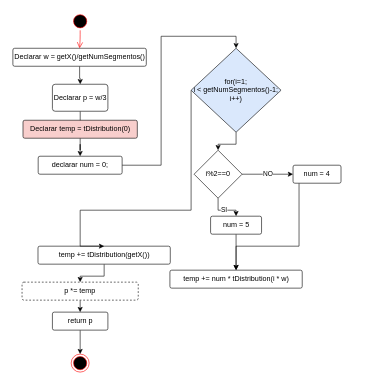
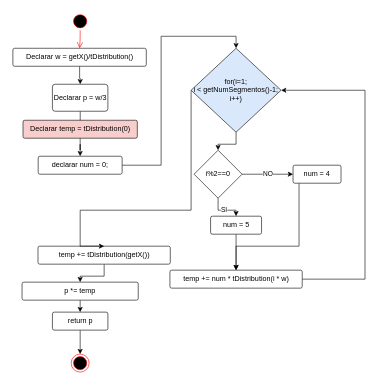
  <mxCell id="0" />
  <mxCell id="1" parent="0" />
  <mxCell id="2" value="" style="ellipse;html=1;shape=endState;fillColor=#000000;strokeColor=#ff0000;" parent="1" vertex="1"><mxGeometry x="118" y="590" width="30" height="30" as="geometry" /></mxCell>
  <mxCell id="3" value="" style="ellipse;html=1;shape=startState;fillColor=#000000;strokeColor=#ff0000;" parent="1" vertex="1"><mxGeometry x="118" width="30" height="30" as="geometry" y="20" /></mxCell>
  <mxCell id="4" value="" style="edgeStyle=orthogonalEdgeStyle;html=1;verticalAlign=bottom;endArrow=open;endSize=8;strokeColor=#ff0000;entryX=0.5;entryY=0;entryDx=0;entryDy=0;" parent="1" source="3" target="6" edge="1"><mxGeometry relative="1" as="geometry"><mxPoint x="133" y="110" as="targetPoint" /></mxGeometry></mxCell>
  <mxCell id="5" style="edgeStyle=orthogonalEdgeStyle;rounded=0;orthogonalLoop=1;jettySize=auto;html=1;" parent="1" source="6" target="9" edge="1"><mxGeometry relative="1" as="geometry" /></mxCell>
- <mxCell id="6" value="Declarar w = getX()/getNumSegmentos()" style="rounded=1;arcSize=10;whiteSpace=wrap;html=1;align=center;" parent="1" vertex="1"><mxGeometry x="20.81" y="80" width="222.5" height="30" as="geometry" /></mxCell>
+ <mxCell id="6" value="Declarar w = getX()/tDistribution()" style="rounded=1;arcSize=10;whiteSpace=wrap;html=1;align=center;" parent="1" vertex="1"><mxGeometry x="20.81" y="80" width="222.5" height="30" as="geometry" /></mxCell>
  <mxCell id="7" style="edgeStyle=orthogonalEdgeStyle;rounded=0;orthogonalLoop=1;jettySize=auto;html=1;exitX=0.5;exitY=1;exitDx=0;exitDy=0;" parent="1" source="12" target="2" edge="1"><mxGeometry relative="1" as="geometry"><mxPoint x="225.38" y="565" as="sourcePoint" /></mxGeometry></mxCell>
  <mxCell id="8" style="edgeStyle=orthogonalEdgeStyle;rounded=0;orthogonalLoop=1;jettySize=auto;html=1;entryX=0.5;entryY=0;entryDx=0;entryDy=0;" parent="1" source="9" target="11" edge="1"><mxGeometry relative="1" as="geometry" /></mxCell>
  <mxCell id="9" value="Declarar p = w/3" style="rounded=1;arcSize=10;whiteSpace=wrap;html=1;align=center;" parent="1" vertex="1"><mxGeometry x="86.75" y="140" width="92.5" height="45" as="geometry" /></mxCell>
  <mxCell id="10" style="edgeStyle=orthogonalEdgeStyle;rounded=0;orthogonalLoop=1;jettySize=auto;html=1;" parent="1" source="11" target="14" edge="1"><mxGeometry relative="1" as="geometry" /></mxCell>
  <mxCell id="11" value="Declarar temp = tDistribution(0)" style="rounded=1;arcSize=10;whiteSpace=wrap;html=1;align=center;fillColor=#f8cecc;" parent="1" vertex="1"><mxGeometry x="37.69" y="200" width="190.63" height="30" as="geometry" /></mxCell>
  <mxCell id="12" value="return p" style="rounded=1;arcSize=10;whiteSpace=wrap;html=1;align=center;" parent="1" vertex="1"><mxGeometry x="86.75" y="520" width="92.5" height="30" as="geometry" /></mxCell>
  <mxCell id="13" style="edgeStyle=orthogonalEdgeStyle;rounded=0;orthogonalLoop=1;jettySize=auto;html=1;entryX=0.5;entryY=0;entryDx=0;entryDy=0;" parent="1" source="14" target="21" edge="1"><mxGeometry relative="1" as="geometry"><Array as="points"><mxPoint x="268" y="275" /><mxPoint x="268" y="60" /><mxPoint x="393" y="60" /></Array></mxGeometry></mxCell>
  <mxCell id="14" value="declarar num = 0;" style="rounded=1;arcSize=10;whiteSpace=wrap;html=1;align=center;" parent="1" vertex="1"><mxGeometry x="63" y="260" width="140" height="30" as="geometry" /></mxCell>
  <mxCell id="15" style="edgeStyle=orthogonalEdgeStyle;rounded=0;orthogonalLoop=1;jettySize=auto;html=1;" parent="1" source="16" target="18" edge="1"><mxGeometry relative="1" as="geometry" /></mxCell>
  <mxCell id="16" value="temp += tDistribution(getX())" style="rounded=1;arcSize=10;whiteSpace=wrap;html=1;align=center;" parent="1" vertex="1"><mxGeometry x="62.68" y="410" width="220.63" height="30" as="geometry" /></mxCell>
  <mxCell id="17" style="edgeStyle=orthogonalEdgeStyle;rounded=0;orthogonalLoop=1;jettySize=auto;html=1;" parent="1" source="18" target="12" edge="1"><mxGeometry relative="1" as="geometry" /></mxCell>
- <mxCell id="18" value="p *= temp" style="rounded=1;arcSize=10;whiteSpace=wrap;html=1;align=center;dashed=1;" parent="1" vertex="1"><mxGeometry x="36.12" y="470" width="193.75" height="30" as="geometry" /></mxCell>
+ <mxCell id="18" value="p *= temp" style="rounded=1;arcSize=10;whiteSpace=wrap;html=1;align=center;" parent="1" vertex="1"><mxGeometry x="36.12" y="470" width="193.75" height="30" as="geometry" /></mxCell>
  <mxCell id="19" style="edgeStyle=orthogonalEdgeStyle;rounded=0;orthogonalLoop=1;jettySize=auto;html=1;entryX=0.5;entryY=0;entryDx=0;entryDy=0;" parent="1" source="21" target="24" edge="1"><mxGeometry relative="1" as="geometry" /></mxCell>
  <mxCell id="20" style="edgeStyle=orthogonalEdgeStyle;rounded=0;orthogonalLoop=1;jettySize=auto;html=1;entryX=0.5;entryY=0;entryDx=0;entryDy=0;" parent="1" source="21" target="16" edge="1"><mxGeometry relative="1" as="geometry"><Array as="points"><mxPoint x="318" y="350" /><mxPoint x="133" y="350" /></Array></mxGeometry></mxCell>
  <mxCell id="21" value="for(i=1;&lt;br&gt;i &amp;lt; getNumSegmentos()-1;&lt;br&gt;i++)" style="rhombus;whiteSpace=wrap;html=1;fillColor=#dae8fc;" parent="1" vertex="1"><mxGeometry x="318" y="80" width="150" height="140" as="geometry" /></mxCell>
  <mxCell id="22" value="SI" style="edgeStyle=orthogonalEdgeStyle;rounded=0;orthogonalLoop=1;jettySize=auto;html=1;" parent="1" source="24" target="28" edge="1"><mxGeometry relative="1" as="geometry" /></mxCell>
  <mxCell id="23" value="NO" style="edgeStyle=orthogonalEdgeStyle;rounded=0;orthogonalLoop=1;jettySize=auto;html=1;entryX=0;entryY=0.5;entryDx=0;entryDy=0;" parent="1" source="24" target="30" edge="1"><mxGeometry relative="1" as="geometry" /></mxCell>
  <mxCell id="24" value="i%2==0" style="rhombus;whiteSpace=wrap;html=1;" parent="1" vertex="1"><mxGeometry x="323" y="250" width="80" height="80" as="geometry" /></mxCell>
+ <mxCell id="25" style="edgeStyle=orthogonalEdgeStyle;rounded=0;orthogonalLoop=1;jettySize=auto;html=1;entryX=1;entryY=0.5;entryDx=0;entryDy=0;exitX=1;exitY=0.5;exitDx=0;exitDy=0;" parent="1" source="26" target="21" edge="1"><mxGeometry relative="1" as="geometry"><mxPoint x="548" y="465" as="sourcePoint" /><Array as="points"><mxPoint x="608" y="465" /><mxPoint x="608" y="150" /></Array></mxGeometry></mxCell>
  <mxCell id="26" value="temp += num * tDistribution(i * w)" style="rounded=1;arcSize=10;whiteSpace=wrap;html=1;align=center;" parent="1" vertex="1"><mxGeometry x="282.68" y="450" width="220.63" height="30" as="geometry" /></mxCell>
  <mxCell id="27" style="edgeStyle=orthogonalEdgeStyle;rounded=0;orthogonalLoop=1;jettySize=auto;html=1;entryX=0.5;entryY=0;entryDx=0;entryDy=0;" parent="1" source="28" target="26" edge="1"><mxGeometry relative="1" as="geometry" /></mxCell>
  <mxCell id="28" value="num = 5" style="rounded=1;arcSize=10;whiteSpace=wrap;html=1;align=center;" parent="1" vertex="1"><mxGeometry x="350.5" y="360" width="85" height="30" as="geometry" /></mxCell>
  <mxCell id="29" style="edgeStyle=orthogonalEdgeStyle;rounded=0;orthogonalLoop=1;jettySize=auto;html=1;entryX=0.5;entryY=0;entryDx=0;entryDy=0;" parent="1" source="30" target="26" edge="1"><mxGeometry relative="1" as="geometry"><Array as="points"><mxPoint x="498" y="410" /><mxPoint x="393" y="410" /></Array></mxGeometry></mxCell>
  <mxCell id="30" value="num = 4" style="rounded=1;arcSize=10;whiteSpace=wrap;html=1;align=center;" parent="1" vertex="1"><mxGeometry x="488" y="275" width="80" height="30" as="geometry" /></mxCell>
